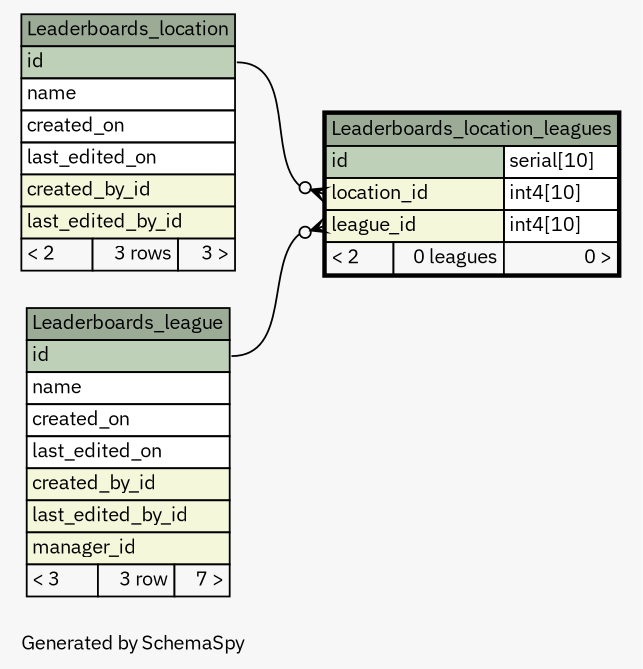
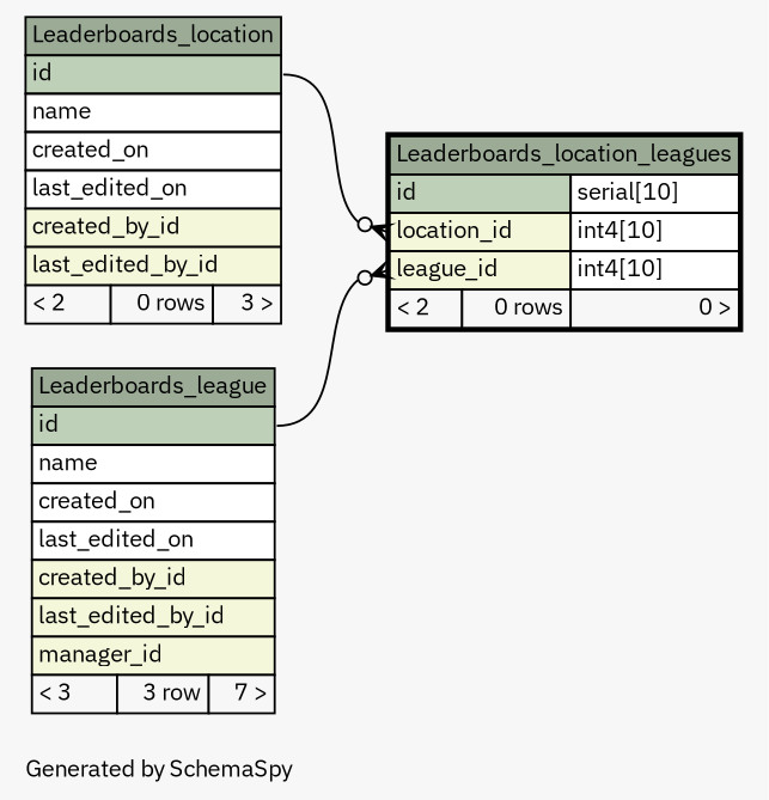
  digraph {
    bgcolor="#f7f7f7"
    fontname="IBM Plex Sans"
    fontsize=11
    label="\nGenerated by SchemaSpy"
    labeljust=l
    nodesep=0.18
    rankdir=RL
    ranksep=0.46
    node [fontname="IBM Plex Sans" fontsize=11 shape=plaintext]
    edge [arrowhead=none arrowsize=0.8 arrowtail=crowodot dir=back fontname="IBM Plex Sans" headport="id:e"]
-   n1 [label=<     <TABLE BORDER="2" CELLBORDER="1" CELLSPACING="0" BGCOLOR="#ffffff">       <TR><TD COLSPAN="3" BGCOLOR="#9bab96" ALIGN="CENTER">Leaderboards_location_leagues</TD></TR>       <TR><TD PORT="id" COLSPAN="2" BGCOLOR="#bed1b8" ALIGN="LEFT">id</TD><TD PORT="id.type" ALIGN="LEFT">serial[10]</TD></TR>       <TR><TD PORT="location_id" COLSPAN="2" BGCOLOR="#f4f7da" ALIGN="LEFT">location_id</TD><TD PORT="location_id.type" ALIGN="LEFT">int4[10]</TD></TR>       <TR><TD PORT="league_id" COLSPAN="2" BGCOLOR="#f4f7da" ALIGN="LEFT">league_id</TD><TD PORT="league_id.type" ALIGN="LEFT">int4[10]</TD></TR>       <TR><TD ALIGN="LEFT" BGCOLOR="#f7f7f7">&lt; 2</TD><TD ALIGN="RIGHT" BGCOLOR="#f7f7f7">0 leagues</TD><TD ALIGN="RIGHT" BGCOLOR="#f7f7f7">0 &gt;</TD></TR>     </TABLE>>]
+   n1 [label=<     <TABLE BORDER="2" CELLBORDER="1" CELLSPACING="0" BGCOLOR="#ffffff">       <TR><TD COLSPAN="3" BGCOLOR="#9bab96" ALIGN="CENTER">Leaderboards_location_leagues</TD></TR>       <TR><TD PORT="id" COLSPAN="2" BGCOLOR="#bed1b8" ALIGN="LEFT">id</TD><TD PORT="id.type" ALIGN="LEFT">serial[10]</TD></TR>       <TR><TD PORT="location_id" COLSPAN="2" BGCOLOR="#f4f7da" ALIGN="LEFT">location_id</TD><TD PORT="location_id.type" ALIGN="LEFT">int4[10]</TD></TR>       <TR><TD PORT="league_id" COLSPAN="2" BGCOLOR="#f4f7da" ALIGN="LEFT">league_id</TD><TD PORT="league_id.type" ALIGN="LEFT">int4[10]</TD></TR>       <TR><TD ALIGN="LEFT" BGCOLOR="#f7f7f7">&lt; 2</TD><TD ALIGN="RIGHT" BGCOLOR="#f7f7f7">0 rows</TD><TD ALIGN="RIGHT" BGCOLOR="#f7f7f7">0 &gt;</TD></TR>     </TABLE>>]
    n2 [label=<     <TABLE BORDER="0" CELLBORDER="1" CELLSPACING="0" BGCOLOR="#ffffff">       <TR><TD COLSPAN="3" BGCOLOR="#9bab96" ALIGN="CENTER">Leaderboards_league</TD></TR>       <TR><TD PORT="id" COLSPAN="3" BGCOLOR="#bed1b8" ALIGN="LEFT">id</TD></TR>       <TR><TD PORT="name" COLSPAN="3" ALIGN="LEFT">name</TD></TR>       <TR><TD PORT="created_on" COLSPAN="3" ALIGN="LEFT">created_on</TD></TR>       <TR><TD PORT="last_edited_on" COLSPAN="3" ALIGN="LEFT">last_edited_on</TD></TR>       <TR><TD PORT="created_by_id" COLSPAN="3" BGCOLOR="#f4f7da" ALIGN="LEFT">created_by_id</TD></TR>       <TR><TD PORT="last_edited_by_id" COLSPAN="3" BGCOLOR="#f4f7da" ALIGN="LEFT">last_edited_by_id</TD></TR>       <TR><TD PORT="manager_id" COLSPAN="3" BGCOLOR="#f4f7da" ALIGN="LEFT">manager_id</TD></TR>       <TR><TD ALIGN="LEFT" BGCOLOR="#f7f7f7">&lt; 3</TD><TD ALIGN="RIGHT" BGCOLOR="#f7f7f7">3 row</TD><TD ALIGN="RIGHT" BGCOLOR="#f7f7f7">7 &gt;</TD></TR>     </TABLE>>]
-   n3 [label=<     <TABLE BORDER="0" CELLBORDER="1" CELLSPACING="0" BGCOLOR="#ffffff">       <TR><TD COLSPAN="3" BGCOLOR="#9bab96" ALIGN="CENTER">Leaderboards_location</TD></TR>       <TR><TD PORT="id" COLSPAN="3" BGCOLOR="#bed1b8" ALIGN="LEFT">id</TD></TR>       <TR><TD PORT="name" COLSPAN="3" ALIGN="LEFT">name</TD></TR>       <TR><TD PORT="created_on" COLSPAN="3" ALIGN="LEFT">created_on</TD></TR>       <TR><TD PORT="last_edited_on" COLSPAN="3" ALIGN="LEFT">last_edited_on</TD></TR>       <TR><TD PORT="created_by_id" COLSPAN="3" BGCOLOR="#f4f7da" ALIGN="LEFT">created_by_id</TD></TR>       <TR><TD PORT="last_edited_by_id" COLSPAN="3" BGCOLOR="#f4f7da" ALIGN="LEFT">last_edited_by_id</TD></TR>       <TR><TD ALIGN="LEFT" BGCOLOR="#f7f7f7">&lt; 2</TD><TD ALIGN="RIGHT" BGCOLOR="#f7f7f7">3 rows</TD><TD ALIGN="RIGHT" BGCOLOR="#f7f7f7">3 &gt;</TD></TR>     </TABLE>>]
+   n3 [label=<     <TABLE BORDER="0" CELLBORDER="1" CELLSPACING="0" BGCOLOR="#ffffff">       <TR><TD COLSPAN="3" BGCOLOR="#9bab96" ALIGN="CENTER">Leaderboards_location</TD></TR>       <TR><TD PORT="id" COLSPAN="3" BGCOLOR="#bed1b8" ALIGN="LEFT">id</TD></TR>       <TR><TD PORT="name" COLSPAN="3" ALIGN="LEFT">name</TD></TR>       <TR><TD PORT="created_on" COLSPAN="3" ALIGN="LEFT">created_on</TD></TR>       <TR><TD PORT="last_edited_on" COLSPAN="3" ALIGN="LEFT">last_edited_on</TD></TR>       <TR><TD PORT="created_by_id" COLSPAN="3" BGCOLOR="#f4f7da" ALIGN="LEFT">created_by_id</TD></TR>       <TR><TD PORT="last_edited_by_id" COLSPAN="3" BGCOLOR="#f4f7da" ALIGN="LEFT">last_edited_by_id</TD></TR>       <TR><TD ALIGN="LEFT" BGCOLOR="#f7f7f7">&lt; 2</TD><TD ALIGN="RIGHT" BGCOLOR="#f7f7f7">0 rows</TD><TD ALIGN="RIGHT" BGCOLOR="#f7f7f7">3 &gt;</TD></TR>     </TABLE>>]
    n1 -> n2 [tailport="league_id:w"]
    n1 -> n3 [tailport="location_id:w"]
  }
